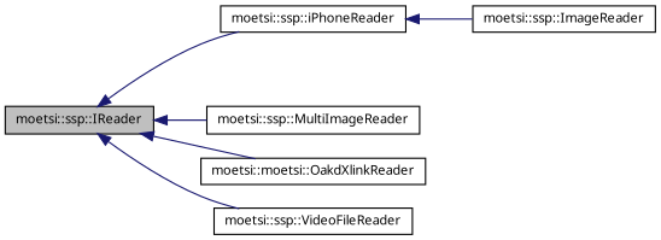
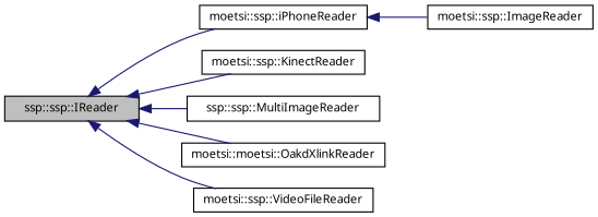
  digraph {
    fontname="Noto Sans"
    rankdir=LR
    node [color=black fillcolor=white fontname="Noto Sans" fontsize=10 shape=record style=filled]
    edge [color=midnightblue dir=back fontname="Noto Sans" fontsize=10 labelfontname=Helvetica labelfontsize=10 style=solid]
-   n1 [fillcolor=grey75 fontcolor=black height=0.2 label="moetsi::ssp::IReader" width=0.4]
+   n1 [fillcolor=grey75 fontcolor=black height=0.2 label="ssp::ssp::IReader" width=0.4]
    n2 [height=0.2 label="moetsi::ssp::iPhoneReader" width=0.4]
-   n4 [height=0.2 label="moetsi::ssp::MultiImageReader" width=0.4]
+   n3 [height=0.2 label="moetsi::ssp::KinectReader" width=0.4]
+   n4 [height=0.2 label="ssp::ssp::MultiImageReader" width=0.4]
    n5 [height=0.2 label="moetsi::moetsi::OakdXlinkReader" width=0.4]
    n6 [height=0.2 label="moetsi::ssp::VideoFileReader" width=0.4]
    n7 [height=0.2 label="moetsi::ssp::ImageReader" width=0.4]
    n1 -> n2
+   n1 -> n3
    n1 -> n4
    n1 -> n5
    n1 -> n6
    n2 -> n7
  }
